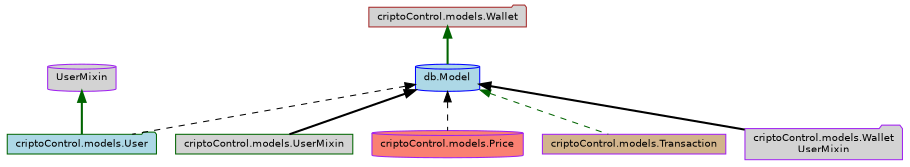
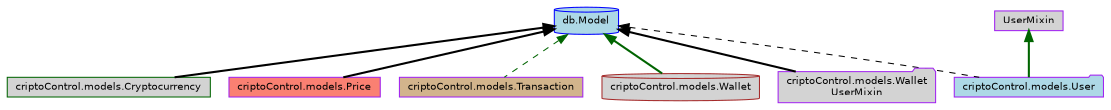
  digraph {
    rankdir=TB
    node [color=purple fillcolor=lightgrey fontname=Helvetica fontsize=10 shape=box style=filled]
    edge [color=black dir=back fontname=Helvetica fontsize=10 labelfontname=Helvetica labelfontsize=10 style=bold]
    n1 [color=blue fillcolor=lightblue height=0.2 label="db.Model" shape=cylinder width=0.4]
-   n2 [color=darkgreen height=0.2 label="criptoControl.models.UserMixin" width=0.4]
-   n3 [fillcolor=salmon height=0.2 label="criptoControl.models.Price" shape=cylinder width=0.4]
+   n2 [color=darkgreen height=0.2 label="criptoControl.models.Cryptocurrency" width=0.4]
+   n3 [fillcolor=salmon height=0.2 label="criptoControl.models.Price" width=0.4]
    n4 [fillcolor=tan height=0.2 label="criptoControl.models.Transaction" width=0.4]
-   n5 [color=darkgreen fillcolor=lightblue height=0.2 label="criptoControl.models.User" shape=folder width=0.4]
-   n6 [color=brown height=0.2 label="criptoControl.models.Wallet" shape=folder width=0.4]
+   n5 [fillcolor=lightblue height=0.2 label="criptoControl.models.User" shape=folder width=0.4]
+   n6 [color=brown height=0.2 label="criptoControl.models.Wallet" shape=cylinder width=0.4]
    n7 [height=0.2 label="criptoControl.models.Wallet\lUserMixin" shape=folder width=0.4]
-   n8 [height=0.2 label=UserMixin shape=cylinder width=0.4]
+   n8 [height=0.2 label=UserMixin width=0.4]
    n1 -> n2
-   n1 -> n3 [style=dashed]
+   n1 -> n3
    n1 -> n4 [color=darkgreen style=dashed]
    n1 -> n5 [style=dashed]
-   n6 -> n1 [color=darkgreen]
+   n1 -> n6 [color=darkgreen]
    n1 -> n7
    n8 -> n5 [color=darkgreen]
  }
